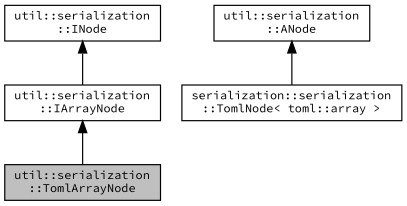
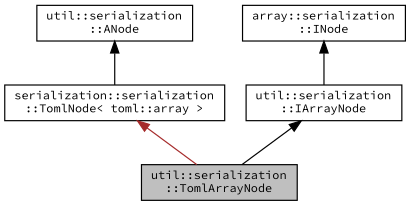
  digraph {
    fontname="Source Code Pro"
    node [color=black fillcolor=white fontname="Source Code Pro" fontsize=10 shape=record style=filled]
    edge [color=black dir=back fontname="Source Code Pro" fontsize=10 labelfontname=Helvetica labelfontsize=10 style=solid]
    n1 [fillcolor=grey75 fontcolor=black height=0.2 label="util::serialization\l::TomlArrayNode" width=0.4]
    n2 [height=0.2 label="serialization::serialization\l::TomlNode\< toml::array \>" width=0.4]
    n3 [height=0.2 label="util::serialization\l::ANode" width=0.4]
-   n4 [height=0.2 label="util::serialization\l::INode" width=0.4]
+   n4 [height=0.2 label="array::serialization\l::INode" width=0.4]
    n5 [height=0.2 label="util::serialization\l::IArrayNode" width=0.4]
+   n2 -> n1 [color=brown]
    n3 -> n2
    n4 -> n5
    n5 -> n1
  }
